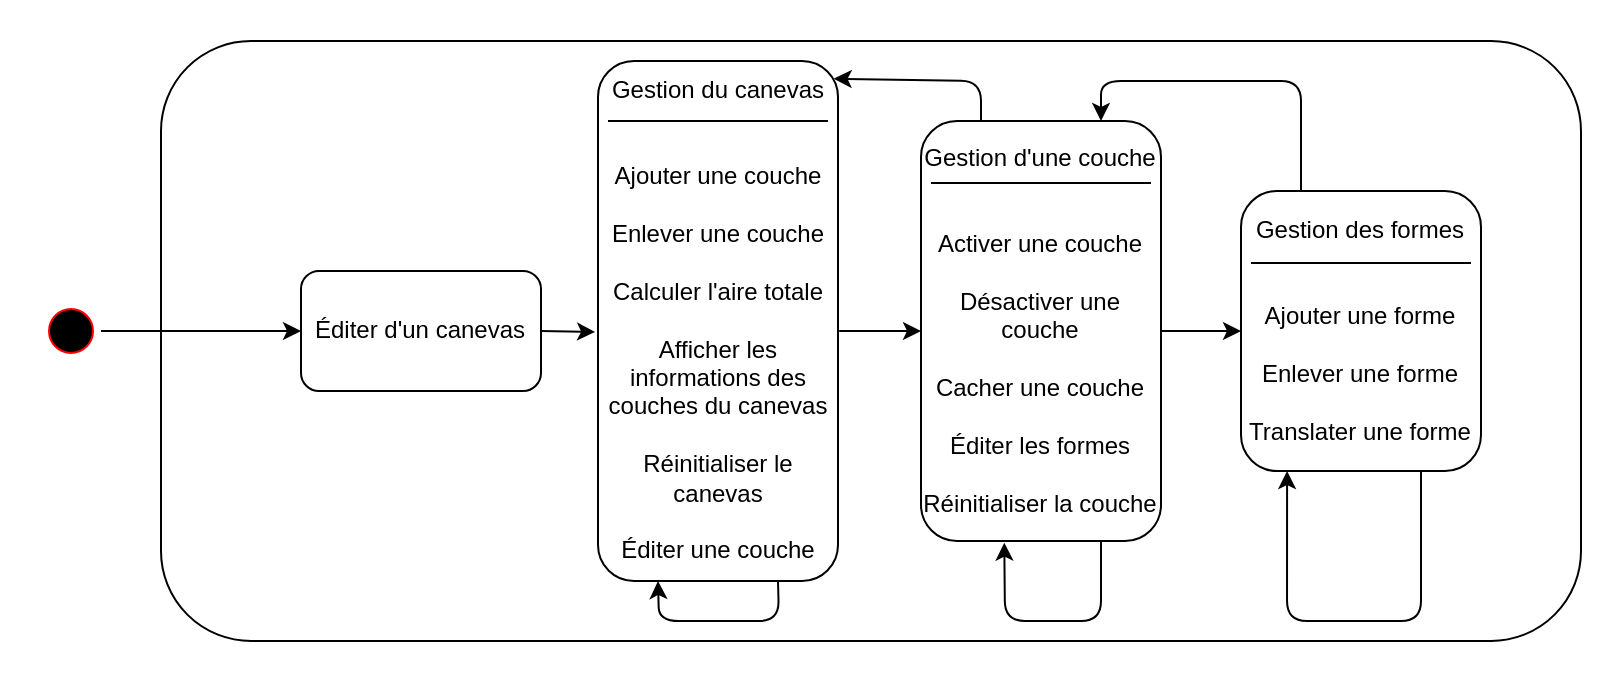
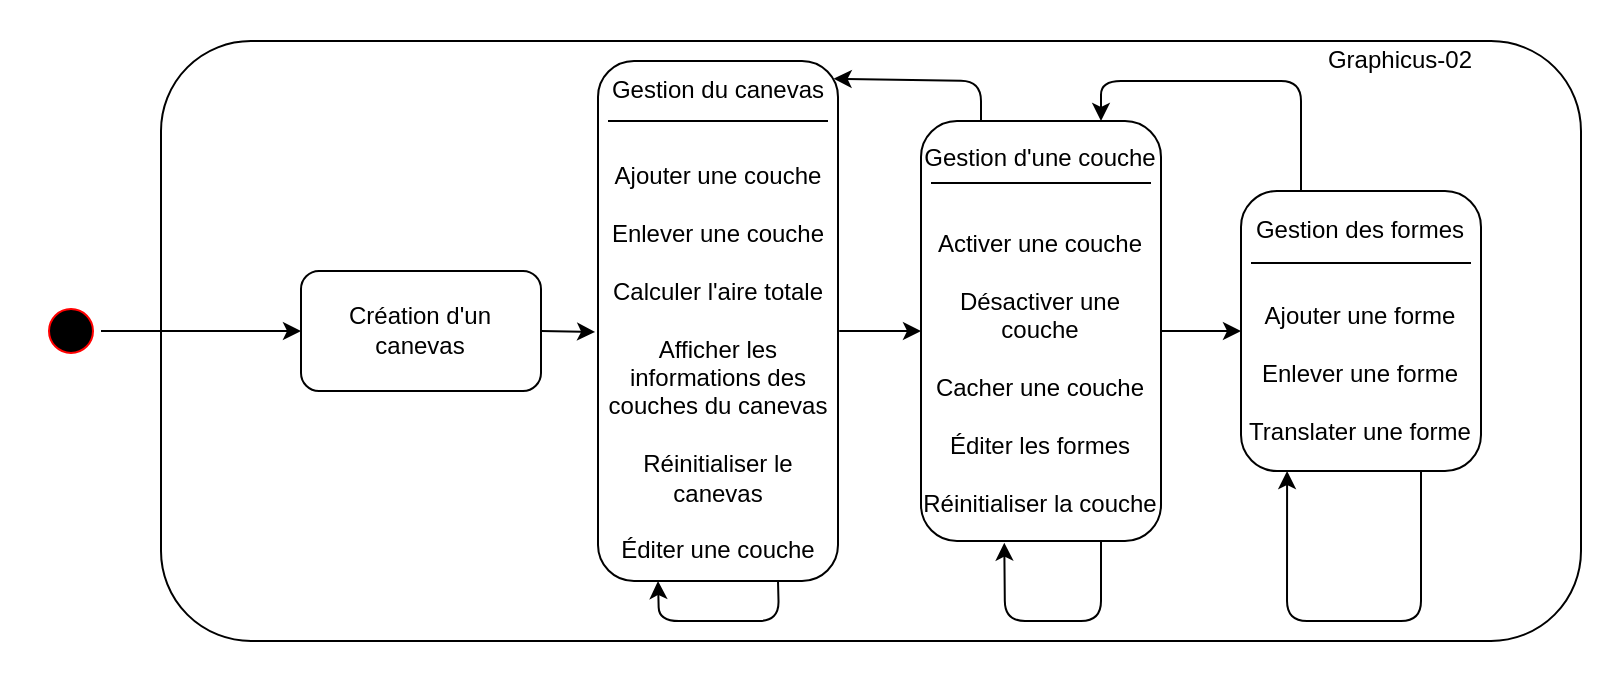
  <mxCell id="0" />
  <mxCell id="1" parent="0" />
  <mxCell id="2" value="" style="rounded=1;whiteSpace=wrap;html=1;" vertex="1" parent="1"><mxGeometry x="80" y="20" width="710" height="300" as="geometry" /></mxCell>
+ <mxCell id="3" value="Graphicus-02" style="text;html=1;strokeColor=none;fillColor=none;align=center;verticalAlign=middle;whiteSpace=wrap;rounded=0;" vertex="1" parent="1"><mxGeometry x="640" y="20" width="120" height="20" as="geometry" /></mxCell>
  <mxCell id="4" value="" style="ellipse;html=1;shape=startState;fillColor=#000000;strokeColor=#ff0000;" vertex="1" parent="1"><mxGeometry x="20" y="150" width="30" height="30" as="geometry" /></mxCell>
- <mxCell id="5" value="Éditer d'un canevas" style="rounded=1;whiteSpace=wrap;html=1;" vertex="1" parent="1"><mxGeometry x="150" y="135" width="120" height="60" as="geometry" /></mxCell>
+ <mxCell id="5" value="Création d'un canevas" style="rounded=1;whiteSpace=wrap;html=1;" vertex="1" parent="1"><mxGeometry x="150" y="135" width="120" height="60" as="geometry" /></mxCell>
  <mxCell id="6" value="" style="endArrow=classic;html=1;exitX=1;exitY=0.5;exitDx=0;exitDy=0;entryX=-0.012;entryY=0.521;entryDx=0;entryDy=0;entryPerimeter=0;" edge="1" parent="1" source="5" target="12"><mxGeometry width="50" height="50" relative="1" as="geometry"><mxPoint x="400" y="310" as="sourcePoint" /><mxPoint x="304" y="165" as="targetPoint" /></mxGeometry></mxCell>
  <mxCell id="7" value="" style="endArrow=classic;html=1;entryX=0;entryY=0.5;entryDx=0;entryDy=0;exitX=1.005;exitY=0.519;exitDx=0;exitDy=0;exitPerimeter=0;" edge="1" parent="1" source="12"><mxGeometry width="50" height="50" relative="1" as="geometry"><mxPoint x="424" y="165" as="sourcePoint" /><mxPoint x="460" y="165" as="targetPoint" /></mxGeometry></mxCell>
  <mxCell id="8" value="" style="endArrow=classic;html=1;exitX=1;exitY=0.5;exitDx=0;exitDy=0;entryX=0;entryY=0.5;entryDx=0;entryDy=0;" edge="1" parent="1"><mxGeometry width="50" height="50" relative="1" as="geometry"><mxPoint x="580" y="165" as="sourcePoint" /><mxPoint x="620" y="165" as="targetPoint" /></mxGeometry></mxCell>
  <mxCell id="9" value="" style="endArrow=classic;html=1;entryX=0.192;entryY=1;entryDx=0;entryDy=0;entryPerimeter=0;exitX=0.75;exitY=1;exitDx=0;exitDy=0;" edge="1" parent="1" source="16" target="16"><mxGeometry width="50" height="50" relative="1" as="geometry"><mxPoint x="710" y="240" as="sourcePoint" /><mxPoint x="643" y="240" as="targetPoint" /><Array as="points"><mxPoint x="710" y="310" /><mxPoint x="643" y="310" /></Array></mxGeometry></mxCell>
  <mxCell id="10" value="" style="endArrow=classic;html=1;entryX=0.25;entryY=1;entryDx=0;entryDy=0;exitX=0.75;exitY=1;exitDx=0;exitDy=0;" edge="1" parent="1" source="12" target="12"><mxGeometry width="50" height="50" relative="1" as="geometry"><mxPoint x="394" y="195" as="sourcePoint" /><mxPoint x="334" y="195" as="targetPoint" /><Array as="points"><mxPoint x="389" y="310" /><mxPoint x="329" y="310" /></Array></mxGeometry></mxCell>
  <mxCell id="11" value="" style="endArrow=classic;html=1;entryX=0;entryY=0.5;entryDx=0;entryDy=0;" edge="1" parent="1" source="4" target="5"><mxGeometry width="50" height="50" relative="1" as="geometry"><mxPoint x="400" y="390" as="sourcePoint" /><mxPoint x="450" y="340" as="targetPoint" /></mxGeometry></mxCell>
  <mxCell id="12" value="Gestion du canevas&lt;br&gt;&lt;br&gt;&lt;br&gt;Ajouter une couche&lt;br&gt;&lt;br&gt;Enlever une couche&lt;br&gt;&amp;nbsp;&lt;br&gt;Calculer l'aire totale&lt;br&gt;&lt;br&gt;Afficher les informations des couches du canevas&lt;br&gt;&lt;br&gt;Réinitialiser le canevas&lt;br&gt;&lt;br&gt;Éditer une couche" style="rounded=1;whiteSpace=wrap;html=1;" vertex="1" parent="1"><mxGeometry x="298.5" y="30" width="120" height="260" as="geometry" /></mxCell>
  <mxCell id="13" value="" style="line;strokeWidth=1;fillColor=none;align=left;verticalAlign=middle;spacingTop=-1;spacingLeft=3;spacingRight=3;rotatable=0;labelPosition=right;points=[];portConstraint=eastwest;" vertex="1" parent="1"><mxGeometry x="303.5" y="56" width="110" height="8" as="geometry" /></mxCell>
  <mxCell id="14" value="Gestion d'une couche&lt;br&gt;&lt;br&gt;&lt;br&gt;Activer une couche&lt;br&gt;&lt;br&gt;Désactiver une couche&lt;br&gt;&lt;br&gt;Cacher une couche&lt;br&gt;&lt;br&gt;Éditer les formes&lt;br&gt;&lt;br&gt;Réinitialiser la couche&lt;br&gt;" style="rounded=1;whiteSpace=wrap;html=1;" vertex="1" parent="1"><mxGeometry x="460" y="60" width="120" height="210" as="geometry" /></mxCell>
  <mxCell id="15" value="" style="line;strokeWidth=1;fillColor=none;align=left;verticalAlign=middle;spacingTop=-1;spacingLeft=3;spacingRight=3;rotatable=0;labelPosition=right;points=[];portConstraint=eastwest;" vertex="1" parent="1"><mxGeometry x="465" y="87" width="110" height="8" as="geometry" /></mxCell>
  <mxCell id="16" value="Gestion des formes&lt;br&gt;&lt;br&gt;&lt;br&gt;Ajouter une forme&lt;br&gt;&lt;br&gt;Enlever une forme&lt;br&gt;&lt;br&gt;Translater une forme" style="rounded=1;whiteSpace=wrap;html=1;" vertex="1" parent="1"><mxGeometry x="620" y="95" width="120" height="140" as="geometry" /></mxCell>
  <mxCell id="17" value="" style="line;strokeWidth=1;fillColor=none;align=left;verticalAlign=middle;spacingTop=-1;spacingLeft=3;spacingRight=3;rotatable=0;labelPosition=right;points=[];portConstraint=eastwest;" vertex="1" parent="1"><mxGeometry x="625" y="127" width="110" height="8" as="geometry" /></mxCell>
  <mxCell id="18" value="" style="endArrow=classic;html=1;entryX=0.347;entryY=1.004;entryDx=0;entryDy=0;entryPerimeter=0;exitX=0.75;exitY=1;exitDx=0;exitDy=0;" edge="1" parent="1" source="14" target="14"><mxGeometry width="50" height="50" relative="1" as="geometry"><mxPoint x="290" y="230" as="sourcePoint" /><mxPoint x="340" y="180" as="targetPoint" /><Array as="points"><mxPoint x="550" y="310" /><mxPoint x="502" y="310" /></Array></mxGeometry></mxCell>
  <mxCell id="19" value="" style="endArrow=classic;html=1;entryX=0.75;entryY=0;entryDx=0;entryDy=0;exitX=0.25;exitY=0;exitDx=0;exitDy=0;" edge="1" parent="1" source="16" target="14"><mxGeometry width="50" height="50" relative="1" as="geometry"><mxPoint x="440" y="270" as="sourcePoint" /><mxPoint x="490" y="220" as="targetPoint" /><Array as="points"><mxPoint x="650" y="40" /><mxPoint x="550" y="40" /><mxPoint x="550" y="60" /></Array></mxGeometry></mxCell>
  <mxCell id="20" value="" style="endArrow=classic;html=1;entryX=0.982;entryY=0.034;entryDx=0;entryDy=0;entryPerimeter=0;exitX=0.25;exitY=0;exitDx=0;exitDy=0;" edge="1" parent="1" source="14" target="12"><mxGeometry width="50" height="50" relative="1" as="geometry"><mxPoint x="440" y="270" as="sourcePoint" /><mxPoint x="490" y="220" as="targetPoint" /><Array as="points"><mxPoint x="490" y="40" /></Array></mxGeometry></mxCell>
